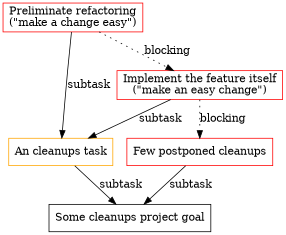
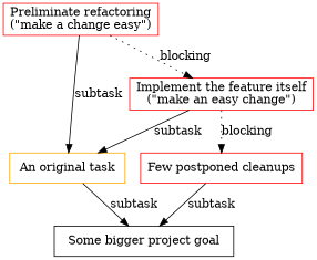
  digraph {
    node [shape=box color=red]
    edge [color=black]
-   n1 [label="Some cleanups project goal" color=""]
-   n2 [color=orange label="An cleanups task"]
+   n1 [label="Some bigger project goal" color=""]
+   n2 [color=orange label="An original task"]
    n3 [label="Preliminate refactoring\n(&quot;make a change easy&quot;)"]
    n4 [label="Implement the feature itself\n(&quot;make an easy change&quot;)"]
    n5 [label="Few postponed cleanups"]
    n2 -> n1 [label=subtask]
    n3 -> n2 [label=subtask]
    n3 -> n4 [label=blocking style=dotted]
    n4 -> n2 [label=subtask]
    n4 -> n5 [label=blocking style=dotted]
    n5 -> n1 [label=subtask]
  }
